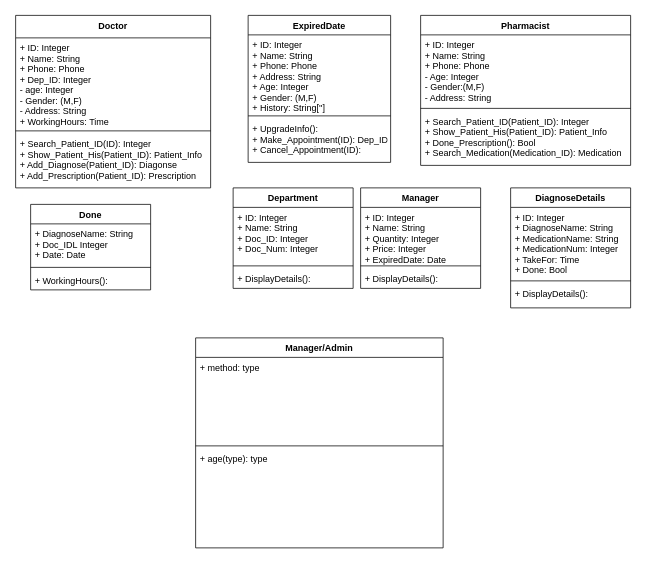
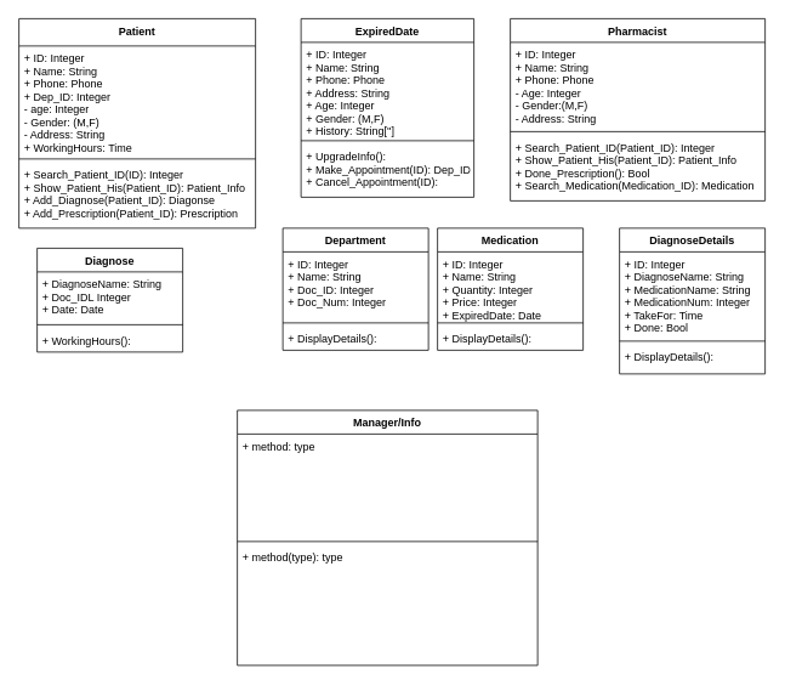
  <mxCell id="0" />
  <mxCell id="1" parent="0" />
- <mxCell id="2" value="Doctor" style="swimlane;fontStyle=1;align=center;verticalAlign=top;childLayout=stackLayout;horizontal=1;startSize=30;horizontalStack=0;resizeParent=1;resizeParentMax=0;resizeLast=0;collapsible=1;marginBottom=0;" vertex="1" parent="1"><mxGeometry x="20" y="20" width="260" height="230" as="geometry" /></mxCell>
+ <mxCell id="2" value="Patient" style="swimlane;fontStyle=1;align=center;verticalAlign=top;childLayout=stackLayout;horizontal=1;startSize=30;horizontalStack=0;resizeParent=1;resizeParentMax=0;resizeLast=0;collapsible=1;marginBottom=0;" vertex="1" parent="1"><mxGeometry x="20" y="20" width="260" height="230" as="geometry" /></mxCell>
  <mxCell id="3" value="+ ID: Integer&#10;+ Name: String&#10;+ Phone: Phone&#10;+ Dep_ID: Integer&#10;- age: Integer&#10;- Gender: (M,F)&#10;- Address: String&#10;+ WorkingHours: Time" style="text;strokeColor=none;fillColor=none;align=left;verticalAlign=top;spacingLeft=4;spacingRight=4;overflow=hidden;rotatable=0;points=[[0,0.5],[1,0.5]];portConstraint=eastwest;" vertex="1" parent="2"><mxGeometry y="30" width="260" height="120" as="geometry" /></mxCell>
  <mxCell id="4" value="" style="line;strokeWidth=1;fillColor=none;align=left;verticalAlign=middle;spacingTop=-1;spacingLeft=3;spacingRight=3;rotatable=0;labelPosition=right;points=[];portConstraint=eastwest;" vertex="1" parent="2"><mxGeometry y="150" width="260" height="8" as="geometry" /></mxCell>
  <mxCell id="5" value="+ Search_Patient_ID(ID): Integer&#10;+ Show_Patient_His(Patient_ID): Patient_Info&#10;+ Add_Diagnose(Patient_ID): Diagonse&#10;+ Add_Prescription(Patient_ID): Prescription&#10;" style="text;strokeColor=none;fillColor=none;align=left;verticalAlign=top;spacingLeft=4;spacingRight=4;overflow=hidden;rotatable=0;points=[[0,0.5],[1,0.5]];portConstraint=eastwest;" vertex="1" parent="2"><mxGeometry y="158" width="260" height="72" as="geometry" /></mxCell>
  <mxCell id="6" value="ExpiredDate" style="swimlane;fontStyle=1;align=center;verticalAlign=top;childLayout=stackLayout;horizontal=1;startSize=26;horizontalStack=0;resizeParent=1;resizeParentMax=0;resizeLast=0;collapsible=1;marginBottom=0;" vertex="1" parent="1"><mxGeometry x="330" y="20" width="190" height="196" as="geometry" /></mxCell>
  <mxCell id="7" value="+ ID: Integer&#10;+ Name: String &#10;+ Phone: Phone&#10;+ Address: String&#10;+ Age: Integer&#10;+ Gender: (M,F)&#10;+ History: String['']" style="text;strokeColor=none;fillColor=none;align=left;verticalAlign=top;spacingLeft=4;spacingRight=4;overflow=hidden;rotatable=0;points=[[0,0.5],[1,0.5]];portConstraint=eastwest;" vertex="1" parent="6"><mxGeometry y="26" width="190" height="104" as="geometry" /></mxCell>
  <mxCell id="8" value="" style="line;strokeWidth=1;fillColor=none;align=left;verticalAlign=middle;spacingTop=-1;spacingLeft=3;spacingRight=3;rotatable=0;labelPosition=right;points=[];portConstraint=eastwest;" vertex="1" parent="6"><mxGeometry y="130" width="190" height="8" as="geometry" /></mxCell>
  <mxCell id="9" value="+ UpgradeInfo(): &#10;+ Make_Appointment(ID): Dep_ID&#10;+ Cancel_Appointment(ID):" style="text;strokeColor=none;fillColor=none;align=left;verticalAlign=top;spacingLeft=4;spacingRight=4;overflow=hidden;rotatable=0;points=[[0,0.5],[1,0.5]];portConstraint=eastwest;" vertex="1" parent="6"><mxGeometry y="138" width="190" height="58" as="geometry" /></mxCell>
  <mxCell id="10" value="Department" style="swimlane;fontStyle=1;align=center;verticalAlign=top;childLayout=stackLayout;horizontal=1;startSize=26;horizontalStack=0;resizeParent=1;resizeParentMax=0;resizeLast=0;collapsible=1;marginBottom=0;" vertex="1" parent="1"><mxGeometry x="310" y="250" width="160" height="134" as="geometry" /></mxCell>
  <mxCell id="11" value="+ ID: Integer&#10;+ Name: String&#10;+ Doc_ID: Integer&#10;+ Doc_Num: Integer" style="text;strokeColor=none;fillColor=none;align=left;verticalAlign=top;spacingLeft=4;spacingRight=4;overflow=hidden;rotatable=0;points=[[0,0.5],[1,0.5]];portConstraint=eastwest;" vertex="1" parent="10"><mxGeometry y="26" width="160" height="74" as="geometry" /></mxCell>
  <mxCell id="12" value="" style="line;strokeWidth=1;fillColor=none;align=left;verticalAlign=middle;spacingTop=-1;spacingLeft=3;spacingRight=3;rotatable=0;labelPosition=right;points=[];portConstraint=eastwest;" vertex="1" parent="10"><mxGeometry y="100" width="160" height="8" as="geometry" /></mxCell>
  <mxCell id="13" value="+ DisplayDetails():" style="text;strokeColor=none;fillColor=none;align=left;verticalAlign=top;spacingLeft=4;spacingRight=4;overflow=hidden;rotatable=0;points=[[0,0.5],[1,0.5]];portConstraint=eastwest;" vertex="1" parent="10"><mxGeometry y="108" width="160" height="26" as="geometry" /></mxCell>
  <mxCell id="14" value="DiagnoseDetails" style="swimlane;fontStyle=1;align=center;verticalAlign=top;childLayout=stackLayout;horizontal=1;startSize=26;horizontalStack=0;resizeParent=1;resizeParentMax=0;resizeLast=0;collapsible=1;marginBottom=0;" vertex="1" parent="1"><mxGeometry x="680" y="250" width="160" height="160" as="geometry" /></mxCell>
  <mxCell id="15" value="+ ID: Integer&#10;+ DiagnoseName: String&#10;+ MedicationName: String&#10;+ MedicationNum: Integer&#10;+ TakeFor: Time&#10;+ Done: Bool" style="text;strokeColor=none;fillColor=none;align=left;verticalAlign=top;spacingLeft=4;spacingRight=4;overflow=hidden;rotatable=0;points=[[0,0.5],[1,0.5]];portConstraint=eastwest;" vertex="1" parent="14"><mxGeometry y="26" width="160" height="94" as="geometry" /></mxCell>
  <mxCell id="16" value="" style="line;strokeWidth=1;fillColor=none;align=left;verticalAlign=middle;spacingTop=-1;spacingLeft=3;spacingRight=3;rotatable=0;labelPosition=right;points=[];portConstraint=eastwest;" vertex="1" parent="14"><mxGeometry y="120" width="160" height="8" as="geometry" /></mxCell>
  <mxCell id="17" value="+ DisplayDetails():&#10;" style="text;strokeColor=none;fillColor=none;align=left;verticalAlign=top;spacingLeft=4;spacingRight=4;overflow=hidden;rotatable=0;points=[[0,0.5],[1,0.5]];portConstraint=eastwest;" vertex="1" parent="14"><mxGeometry y="128" width="160" height="32" as="geometry" /></mxCell>
  <mxCell id="18" value="Pharmacist" style="swimlane;fontStyle=1;align=center;verticalAlign=top;childLayout=stackLayout;horizontal=1;startSize=26;horizontalStack=0;resizeParent=1;resizeParentMax=0;resizeLast=0;collapsible=1;marginBottom=0;" vertex="1" parent="1"><mxGeometry x="560" y="20" width="280" height="200" as="geometry" /></mxCell>
  <mxCell id="19" value="+ ID: Integer&#10;+ Name: String&#10;+ Phone: Phone&#10;- Age: Integer&#10;- Gender:(M,F)&#10;- Address: String" style="text;strokeColor=none;fillColor=none;align=left;verticalAlign=top;spacingLeft=4;spacingRight=4;overflow=hidden;rotatable=0;points=[[0,0.5],[1,0.5]];portConstraint=eastwest;" vertex="1" parent="18"><mxGeometry y="26" width="280" height="94" as="geometry" /></mxCell>
  <mxCell id="20" value="" style="line;strokeWidth=1;fillColor=none;align=left;verticalAlign=middle;spacingTop=-1;spacingLeft=3;spacingRight=3;rotatable=0;labelPosition=right;points=[];portConstraint=eastwest;" vertex="1" parent="18"><mxGeometry y="120" width="280" height="8" as="geometry" /></mxCell>
  <mxCell id="21" value="+ Search_Patient_ID(Patient_ID): Integer&#10;+ Show_Patient_His(Patient_ID): Patient_Info&#10;+ Done_Prescription(): Bool&#10;+ Search_Medication(Medication_ID): Medication" style="text;strokeColor=none;fillColor=none;align=left;verticalAlign=top;spacingLeft=4;spacingRight=4;overflow=hidden;rotatable=0;points=[[0,0.5],[1,0.5]];portConstraint=eastwest;" vertex="1" parent="18"><mxGeometry y="128" width="280" height="72" as="geometry" /></mxCell>
- <mxCell id="22" value="Manager" style="swimlane;fontStyle=1;align=center;verticalAlign=top;childLayout=stackLayout;horizontal=1;startSize=26;horizontalStack=0;resizeParent=1;resizeParentMax=0;resizeLast=0;collapsible=1;marginBottom=0;" vertex="1" parent="1"><mxGeometry x="480" y="250" width="160" height="134" as="geometry" /></mxCell>
+ <mxCell id="22" value="Medication" style="swimlane;fontStyle=1;align=center;verticalAlign=top;childLayout=stackLayout;horizontal=1;startSize=26;horizontalStack=0;resizeParent=1;resizeParentMax=0;resizeLast=0;collapsible=1;marginBottom=0;" vertex="1" parent="1"><mxGeometry x="480" y="250" width="160" height="134" as="geometry" /></mxCell>
  <mxCell id="23" value="+ ID: Integer&#10;+ Name: String&#10;+ Quantity: Integer&#10;+ Price: Integer&#10;+ ExpiredDate: Date" style="text;strokeColor=none;fillColor=none;align=left;verticalAlign=top;spacingLeft=4;spacingRight=4;overflow=hidden;rotatable=0;points=[[0,0.5],[1,0.5]];portConstraint=eastwest;" vertex="1" parent="22"><mxGeometry y="26" width="160" height="74" as="geometry" /></mxCell>
  <mxCell id="24" value="" style="line;strokeWidth=1;fillColor=none;align=left;verticalAlign=middle;spacingTop=-1;spacingLeft=3;spacingRight=3;rotatable=0;labelPosition=right;points=[];portConstraint=eastwest;" vertex="1" parent="22"><mxGeometry y="100" width="160" height="8" as="geometry" /></mxCell>
  <mxCell id="25" value="+ DisplayDetails():" style="text;strokeColor=none;fillColor=none;align=left;verticalAlign=top;spacingLeft=4;spacingRight=4;overflow=hidden;rotatable=0;points=[[0,0.5],[1,0.5]];portConstraint=eastwest;" vertex="1" parent="22"><mxGeometry y="108" width="160" height="26" as="geometry" /></mxCell>
- <mxCell id="26" value="Done" style="swimlane;fontStyle=1;align=center;verticalAlign=top;childLayout=stackLayout;horizontal=1;startSize=26;horizontalStack=0;resizeParent=1;resizeParentMax=0;resizeLast=0;collapsible=1;marginBottom=0;" vertex="1" parent="1"><mxGeometry x="40" y="272" width="160" height="114" as="geometry" /></mxCell>
+ <mxCell id="26" value="Diagnose" style="swimlane;fontStyle=1;align=center;verticalAlign=top;childLayout=stackLayout;horizontal=1;startSize=26;horizontalStack=0;resizeParent=1;resizeParentMax=0;resizeLast=0;collapsible=1;marginBottom=0;" vertex="1" parent="1"><mxGeometry x="40" y="272" width="160" height="114" as="geometry" /></mxCell>
  <mxCell id="27" value="+ DiagnoseName: String&#10;+ Doc_IDL Integer&#10;+ Date: Date" style="text;strokeColor=none;fillColor=none;align=left;verticalAlign=top;spacingLeft=4;spacingRight=4;overflow=hidden;rotatable=0;points=[[0,0.5],[1,0.5]];portConstraint=eastwest;" vertex="1" parent="26"><mxGeometry y="26" width="160" height="54" as="geometry" /></mxCell>
  <mxCell id="28" value="" style="line;strokeWidth=1;fillColor=none;align=left;verticalAlign=middle;spacingTop=-1;spacingLeft=3;spacingRight=3;rotatable=0;labelPosition=right;points=[];portConstraint=eastwest;" vertex="1" parent="26"><mxGeometry y="80" width="160" height="8" as="geometry" /></mxCell>
  <mxCell id="29" value="+ WorkingHours():" style="text;strokeColor=none;fillColor=none;align=left;verticalAlign=top;spacingLeft=4;spacingRight=4;overflow=hidden;rotatable=0;points=[[0,0.5],[1,0.5]];portConstraint=eastwest;" vertex="1" parent="26"><mxGeometry y="88" width="160" height="26" as="geometry" /></mxCell>
- <mxCell id="30" value="Manager/Admin" style="swimlane;fontStyle=1;align=center;verticalAlign=top;childLayout=stackLayout;horizontal=1;startSize=26;horizontalStack=0;resizeParent=1;resizeParentMax=0;resizeLast=0;collapsible=1;marginBottom=0;" vertex="1" parent="1"><mxGeometry x="260" y="450" width="330" height="280" as="geometry" /></mxCell>
+ <mxCell id="30" value="Manager/Info" style="swimlane;fontStyle=1;align=center;verticalAlign=top;childLayout=stackLayout;horizontal=1;startSize=26;horizontalStack=0;resizeParent=1;resizeParentMax=0;resizeLast=0;collapsible=1;marginBottom=0;" vertex="1" parent="1"><mxGeometry x="260" y="450" width="330" height="280" as="geometry" /></mxCell>
  <mxCell id="31" value="+ method: type" style="text;strokeColor=none;fillColor=none;align=left;verticalAlign=top;spacingLeft=4;spacingRight=4;overflow=hidden;rotatable=0;points=[[0,0.5],[1,0.5]];portConstraint=eastwest;" vertex="1" parent="30"><mxGeometry y="26" width="330" height="114" as="geometry" /></mxCell>
  <mxCell id="32" value="" style="line;strokeWidth=1;fillColor=none;align=left;verticalAlign=middle;spacingTop=-1;spacingLeft=3;spacingRight=3;rotatable=0;labelPosition=right;points=[];portConstraint=eastwest;" vertex="1" parent="30"><mxGeometry y="140" width="330" height="8" as="geometry" /></mxCell>
- <mxCell id="33" value="+ age(type): type" style="text;strokeColor=none;fillColor=none;align=left;verticalAlign=top;spacingLeft=4;spacingRight=4;overflow=hidden;rotatable=0;points=[[0,0.5],[1,0.5]];portConstraint=eastwest;" vertex="1" parent="30"><mxGeometry y="148" width="330" height="132" as="geometry" /></mxCell>
+ <mxCell id="33" value="+ method(type): type" style="text;strokeColor=none;fillColor=none;align=left;verticalAlign=top;spacingLeft=4;spacingRight=4;overflow=hidden;rotatable=0;points=[[0,0.5],[1,0.5]];portConstraint=eastwest;" vertex="1" parent="30"><mxGeometry y="148" width="330" height="132" as="geometry" /></mxCell>
